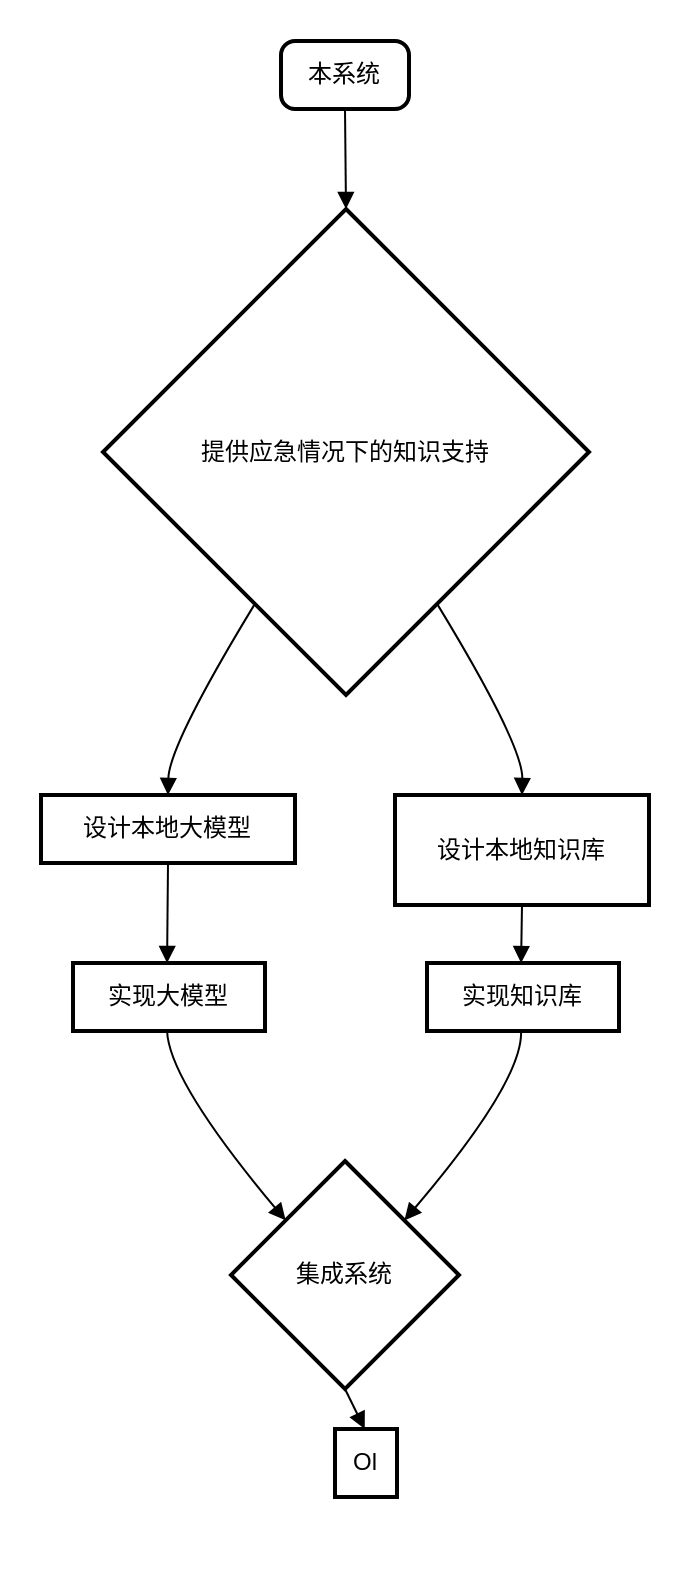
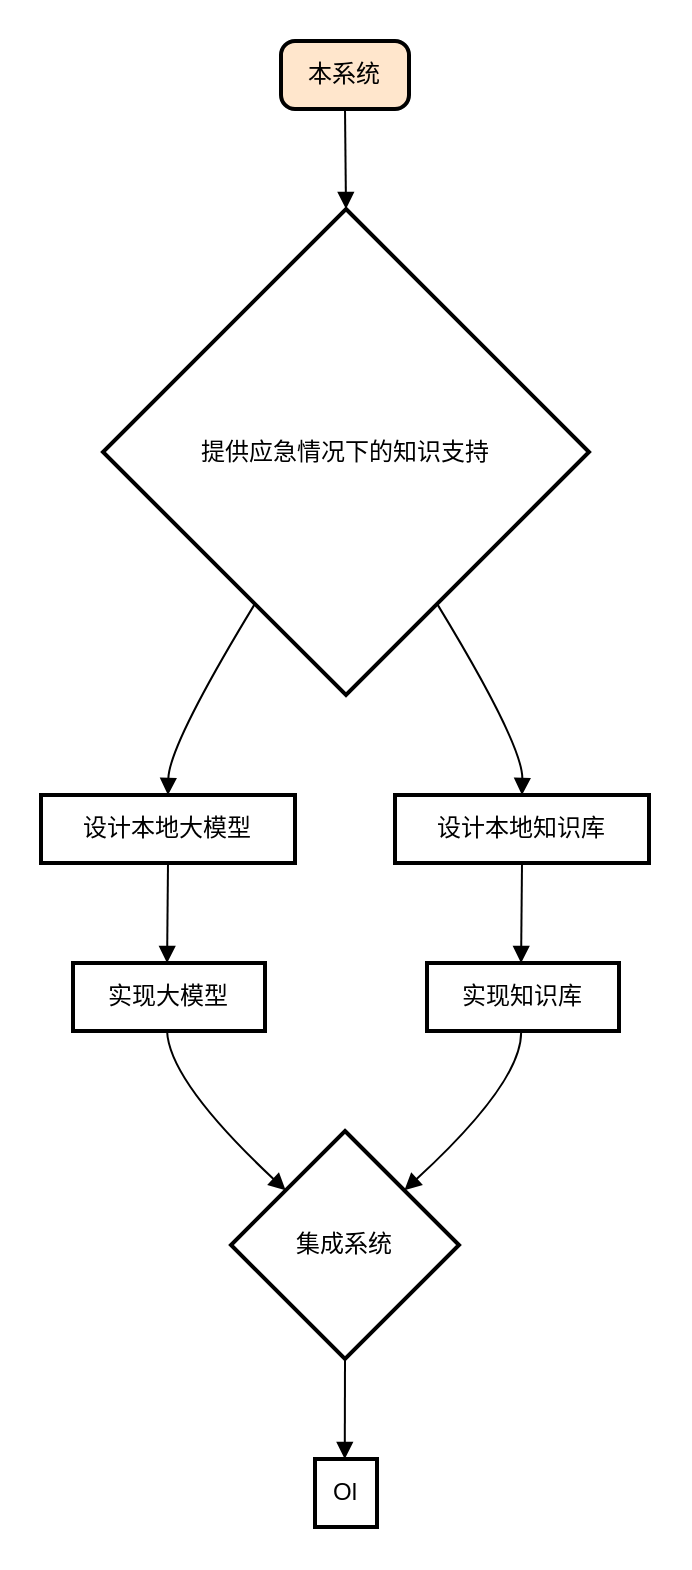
  <mxCell id="0" />
  <mxCell id="1" parent="0" />
- <mxCell id="2" value="本系统" style="rounded=1;absoluteArcSize=1;arcSize=14;whiteSpace=wrap;strokeWidth=2;" vertex="1" parent="1"><mxGeometry x="140" y="20" width="64" height="34" as="geometry" /></mxCell>
+ <mxCell id="2" value="本系统" style="rounded=1;absoluteArcSize=1;arcSize=14;whiteSpace=wrap;strokeWidth=2;fillColor=#ffe6cc;" vertex="1" parent="1"><mxGeometry x="140" y="20" width="64" height="34" as="geometry" /></mxCell>
  <mxCell id="3" value="提供应急情况下的知识支持" style="rhombus;strokeWidth=2;whiteSpace=wrap;" vertex="1" parent="1"><mxGeometry x="51" y="104" width="243" height="243" as="geometry" /></mxCell>
  <mxCell id="4" value="设计本地大模型" style="whiteSpace=wrap;strokeWidth=2;" vertex="1" parent="1"><mxGeometry y="397" width="127" height="34" as="geometry" x="20" /></mxCell>
- <mxCell id="5" value="设计本地知识库" style="whiteSpace=wrap;strokeWidth=2;" vertex="1" parent="1"><mxGeometry x="197" y="397" width="127" height="55" as="geometry" /></mxCell>
+ <mxCell id="5" value="设计本地知识库" style="whiteSpace=wrap;strokeWidth=2;" vertex="1" parent="1"><mxGeometry x="197" y="397" width="127" height="34" as="geometry" /></mxCell>
  <mxCell id="6" value="实现大模型" style="whiteSpace=wrap;strokeWidth=2;" vertex="1" parent="1"><mxGeometry x="36" y="481" width="96" height="34" as="geometry" /></mxCell>
  <mxCell id="7" value="实现知识库" style="whiteSpace=wrap;strokeWidth=2;" vertex="1" parent="1"><mxGeometry x="213" y="481" width="96" height="34" as="geometry" /></mxCell>
- <mxCell id="8" value="集成系统" style="rhombus;strokeWidth=2;whiteSpace=wrap;" vertex="1" parent="1"><mxGeometry x="115" y="580" width="114" height="114" as="geometry" /></mxCell>
- <mxCell id="9" value="Ol" style="whiteSpace=wrap;strokeWidth=2;" vertex="1" parent="1"><mxGeometry x="167" y="714" width="31" height="34" as="geometry" /></mxCell>
+ <mxCell id="8" value="集成系统" style="rhombus;strokeWidth=2;whiteSpace=wrap;" vertex="1" parent="1"><mxGeometry x="115" y="565" width="114" height="114" as="geometry" /></mxCell>
+ <mxCell id="9" value="Ol" style="whiteSpace=wrap;strokeWidth=2;" vertex="1" parent="1"><mxGeometry x="157" y="729" width="31" height="34" as="geometry" /></mxCell>
  <mxCell id="10" value="" style="curved=1;startArrow=none;endArrow=block;exitX=0.5;exitY=1;entryX=0.5;entryY=0;" edge="1" parent="1" source="2" target="3"><mxGeometry relative="1" as="geometry"><Array as="points" /></mxGeometry></mxCell>
  <mxCell id="11" value="" style="curved=1;startArrow=none;endArrow=block;exitX=0.2;exitY=1;entryX=0.5;entryY=0;" edge="1" parent="1" source="3" target="4"><mxGeometry relative="1" as="geometry"><Array as="points"><mxPoint x="84" y="372" /></Array></mxGeometry></mxCell>
  <mxCell id="12" value="" style="curved=1;startArrow=none;endArrow=block;exitX=0.8;exitY=1;entryX=0.5;entryY=0;" edge="1" parent="1" source="3" target="5"><mxGeometry relative="1" as="geometry"><Array as="points"><mxPoint x="261" y="372" /></Array></mxGeometry></mxCell>
  <mxCell id="13" value="" style="curved=1;startArrow=none;endArrow=block;exitX=0.5;exitY=1;entryX=0.49;entryY=0;" edge="1" parent="1" source="4" target="6"><mxGeometry relative="1" as="geometry"><Array as="points" /></mxGeometry></mxCell>
  <mxCell id="14" value="" style="curved=1;startArrow=none;endArrow=block;exitX=0.5;exitY=1;entryX=0.49;entryY=0;" edge="1" parent="1" source="5" target="7"><mxGeometry relative="1" as="geometry"><Array as="points" /></mxGeometry></mxCell>
  <mxCell id="15" value="" style="curved=1;startArrow=none;endArrow=block;exitX=0.49;exitY=1;entryX=0;entryY=0.04;" edge="1" parent="1" source="6" target="8"><mxGeometry relative="1" as="geometry"><Array as="points"><mxPoint x="84" y="540" /></Array></mxGeometry></mxCell>
  <mxCell id="16" value="" style="curved=1;startArrow=none;endArrow=block;exitX=0.49;exitY=1;entryX=1;entryY=0.04;" edge="1" parent="1" source="7" target="8"><mxGeometry relative="1" as="geometry"><Array as="points"><mxPoint x="261" y="540" /></Array></mxGeometry></mxCell>
  <mxCell id="17" value="" style="curved=1;startArrow=none;endArrow=block;exitX=0.5;exitY=1;entryX=0.48;entryY=0;" edge="1" parent="1" source="8" target="9"><mxGeometry relative="1" as="geometry"><Array as="points" /></mxGeometry></mxCell>
